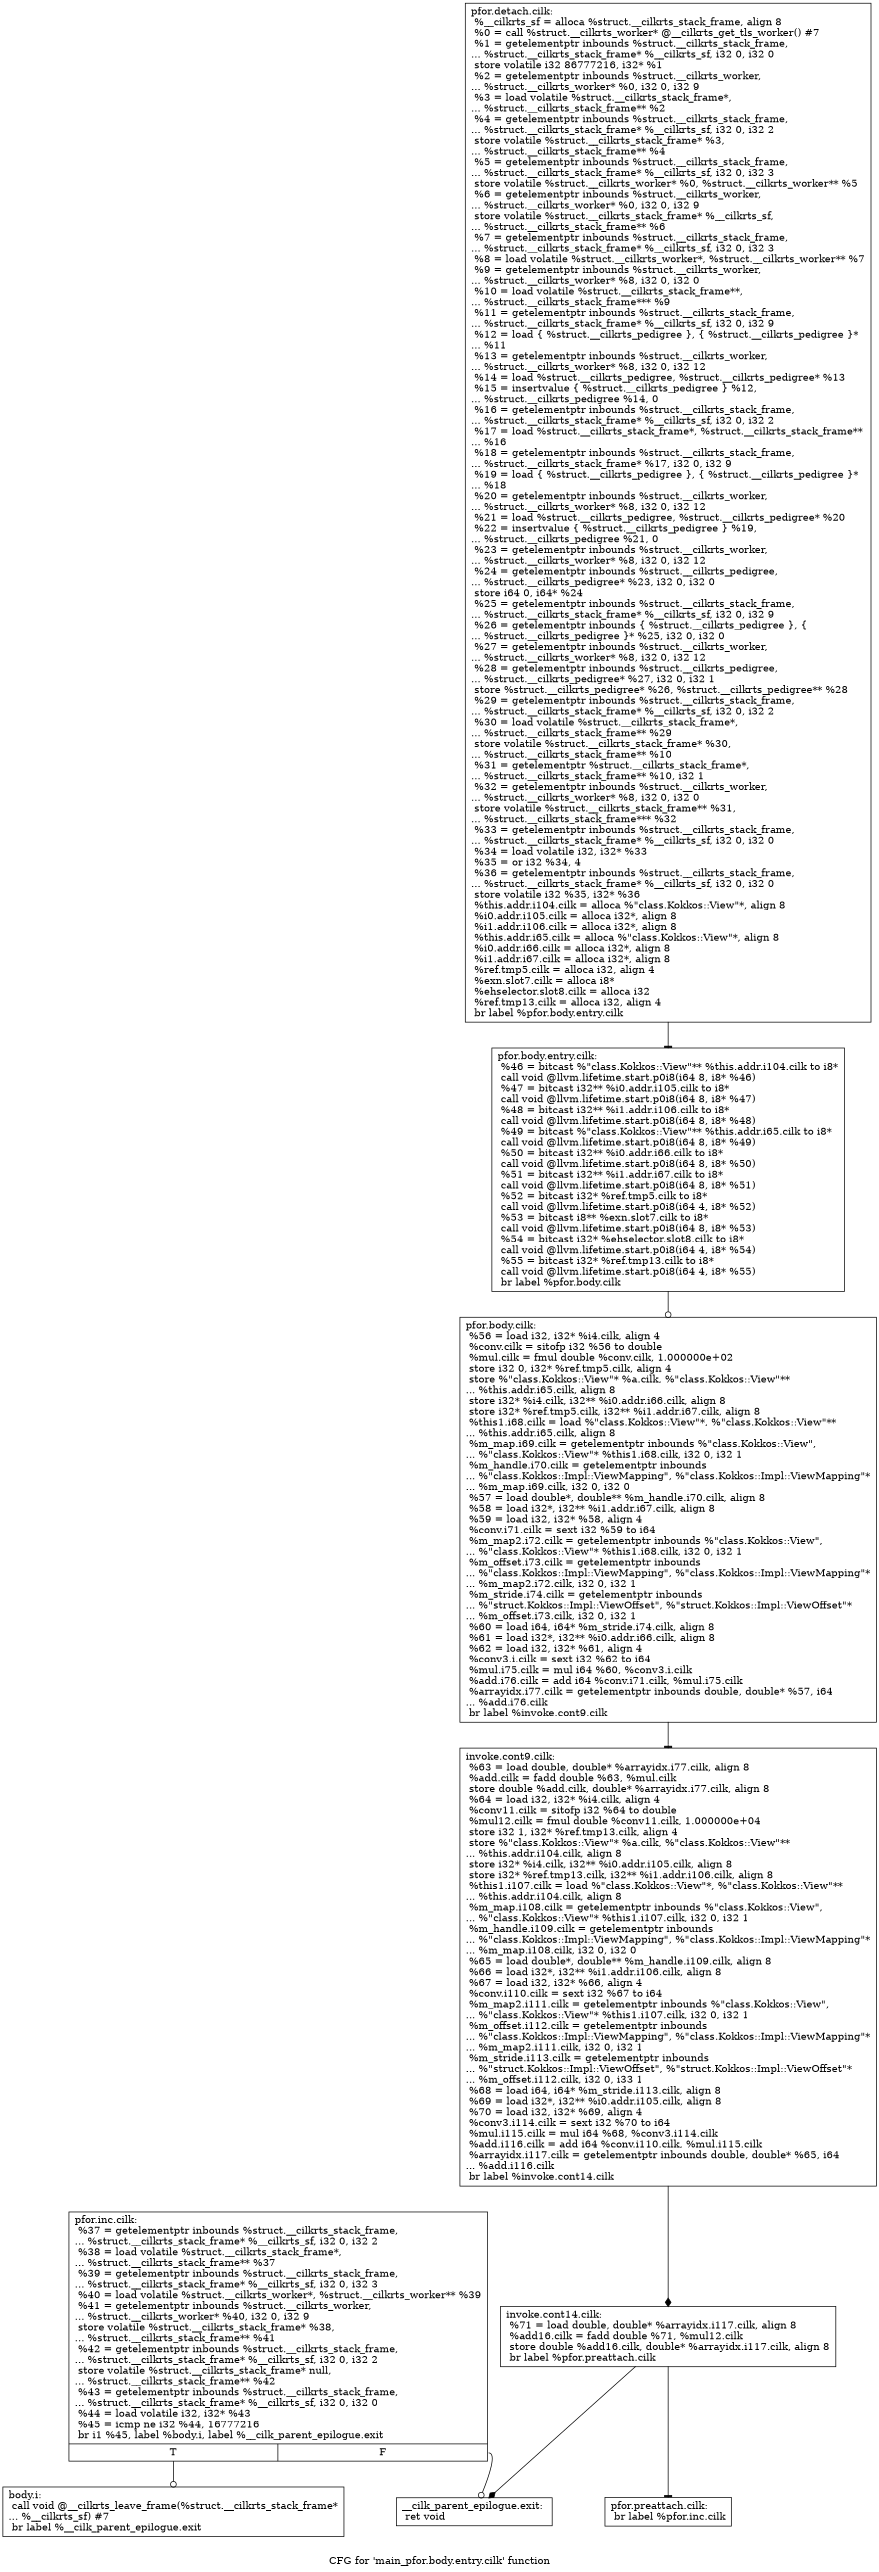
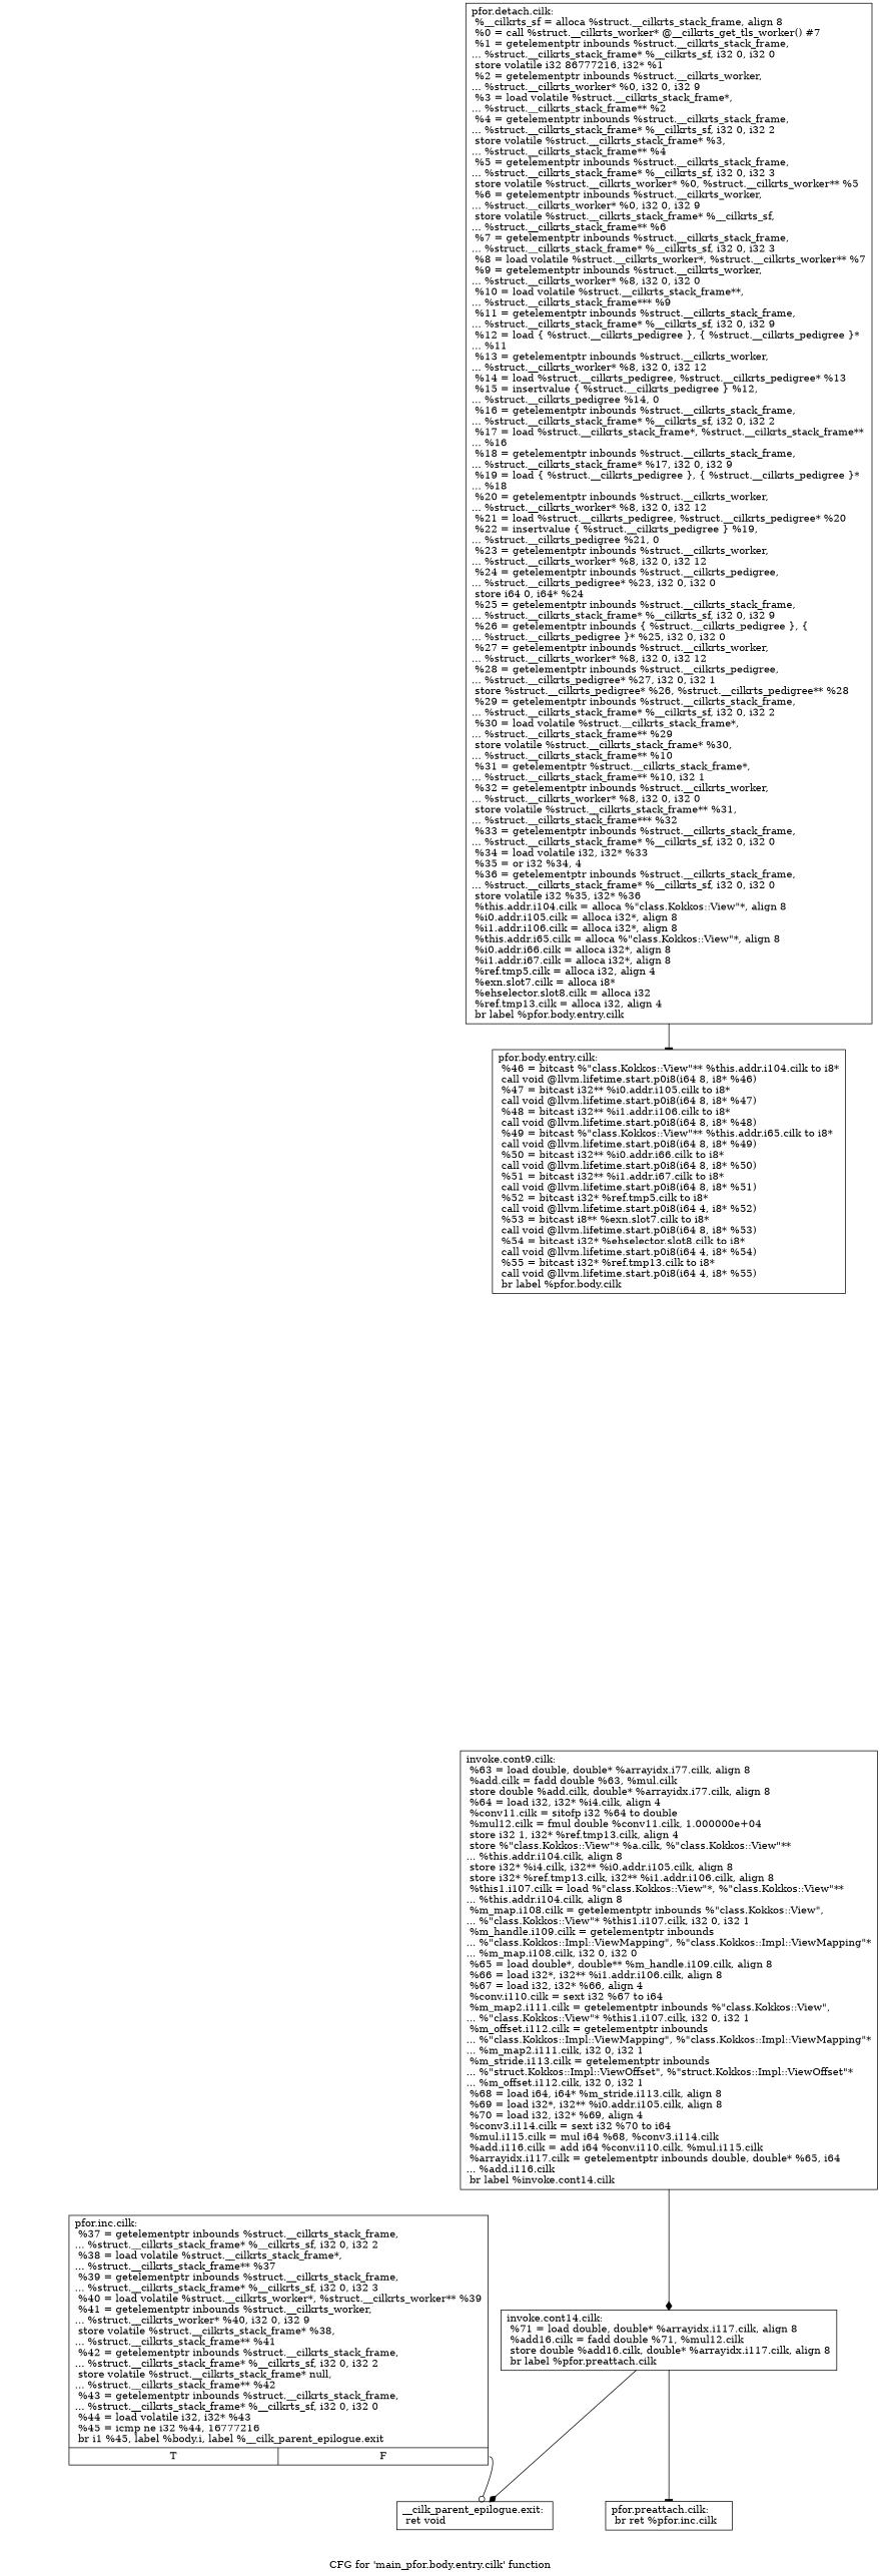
  digraph {
    fontname="DejaVu Serif"
    label="CFG for 'main_pfor.body.entry.cilk' function"
    node [fontname="DejaVu Serif" shape=record]
    edge [arrowhead=tee fontname="DejaVu Serif"]
    n1 [label="{pfor.detach.cilk:\l  %__cilkrts_sf = alloca %struct.__cilkrts_stack_frame, align 8\l  %0 = call %struct.__cilkrts_worker* @__cilkrts_get_tls_worker() #7\l  %1 = getelementptr inbounds %struct.__cilkrts_stack_frame,\l... %struct.__cilkrts_stack_frame* %__cilkrts_sf, i32 0, i32 0\l  store volatile i32 86777216, i32* %1\l  %2 = getelementptr inbounds %struct.__cilkrts_worker,\l... %struct.__cilkrts_worker* %0, i32 0, i32 9\l  %3 = load volatile %struct.__cilkrts_stack_frame*,\l... %struct.__cilkrts_stack_frame** %2\l  %4 = getelementptr inbounds %struct.__cilkrts_stack_frame,\l... %struct.__cilkrts_stack_frame* %__cilkrts_sf, i32 0, i32 2\l  store volatile %struct.__cilkrts_stack_frame* %3,\l... %struct.__cilkrts_stack_frame** %4\l  %5 = getelementptr inbounds %struct.__cilkrts_stack_frame,\l... %struct.__cilkrts_stack_frame* %__cilkrts_sf, i32 0, i32 3\l  store volatile %struct.__cilkrts_worker* %0, %struct.__cilkrts_worker** %5\l  %6 = getelementptr inbounds %struct.__cilkrts_worker,\l... %struct.__cilkrts_worker* %0, i32 0, i32 9\l  store volatile %struct.__cilkrts_stack_frame* %__cilkrts_sf,\l... %struct.__cilkrts_stack_frame** %6\l  %7 = getelementptr inbounds %struct.__cilkrts_stack_frame,\l... %struct.__cilkrts_stack_frame* %__cilkrts_sf, i32 0, i32 3\l  %8 = load volatile %struct.__cilkrts_worker*, %struct.__cilkrts_worker** %7\l  %9 = getelementptr inbounds %struct.__cilkrts_worker,\l... %struct.__cilkrts_worker* %8, i32 0, i32 0\l  %10 = load volatile %struct.__cilkrts_stack_frame**,\l... %struct.__cilkrts_stack_frame*** %9\l  %11 = getelementptr inbounds %struct.__cilkrts_stack_frame,\l... %struct.__cilkrts_stack_frame* %__cilkrts_sf, i32 0, i32 9\l  %12 = load \{ %struct.__cilkrts_pedigree \}, \{ %struct.__cilkrts_pedigree \}*\l... %11\l  %13 = getelementptr inbounds %struct.__cilkrts_worker,\l... %struct.__cilkrts_worker* %8, i32 0, i32 12\l  %14 = load %struct.__cilkrts_pedigree, %struct.__cilkrts_pedigree* %13\l  %15 = insertvalue \{ %struct.__cilkrts_pedigree \} %12,\l... %struct.__cilkrts_pedigree %14, 0\l  %16 = getelementptr inbounds %struct.__cilkrts_stack_frame,\l... %struct.__cilkrts_stack_frame* %__cilkrts_sf, i32 0, i32 2\l  %17 = load %struct.__cilkrts_stack_frame*, %struct.__cilkrts_stack_frame**\l... %16\l  %18 = getelementptr inbounds %struct.__cilkrts_stack_frame,\l... %struct.__cilkrts_stack_frame* %17, i32 0, i32 9\l  %19 = load \{ %struct.__cilkrts_pedigree \}, \{ %struct.__cilkrts_pedigree \}*\l... %18\l  %20 = getelementptr inbounds %struct.__cilkrts_worker,\l... %struct.__cilkrts_worker* %8, i32 0, i32 12\l  %21 = load %struct.__cilkrts_pedigree, %struct.__cilkrts_pedigree* %20\l  %22 = insertvalue \{ %struct.__cilkrts_pedigree \} %19,\l... %struct.__cilkrts_pedigree %21, 0\l  %23 = getelementptr inbounds %struct.__cilkrts_worker,\l... %struct.__cilkrts_worker* %8, i32 0, i32 12\l  %24 = getelementptr inbounds %struct.__cilkrts_pedigree,\l... %struct.__cilkrts_pedigree* %23, i32 0, i32 0\l  store i64 0, i64* %24\l  %25 = getelementptr inbounds %struct.__cilkrts_stack_frame,\l... %struct.__cilkrts_stack_frame* %__cilkrts_sf, i32 0, i32 9\l  %26 = getelementptr inbounds \{ %struct.__cilkrts_pedigree \}, \{\l... %struct.__cilkrts_pedigree \}* %25, i32 0, i32 0\l  %27 = getelementptr inbounds %struct.__cilkrts_worker,\l... %struct.__cilkrts_worker* %8, i32 0, i32 12\l  %28 = getelementptr inbounds %struct.__cilkrts_pedigree,\l... %struct.__cilkrts_pedigree* %27, i32 0, i32 1\l  store %struct.__cilkrts_pedigree* %26, %struct.__cilkrts_pedigree** %28\l  %29 = getelementptr inbounds %struct.__cilkrts_stack_frame,\l... %struct.__cilkrts_stack_frame* %__cilkrts_sf, i32 0, i32 2\l  %30 = load volatile %struct.__cilkrts_stack_frame*,\l... %struct.__cilkrts_stack_frame** %29\l  store volatile %struct.__cilkrts_stack_frame* %30,\l... %struct.__cilkrts_stack_frame** %10\l  %31 = getelementptr %struct.__cilkrts_stack_frame*,\l... %struct.__cilkrts_stack_frame** %10, i32 1\l  %32 = getelementptr inbounds %struct.__cilkrts_worker,\l... %struct.__cilkrts_worker* %8, i32 0, i32 0\l  store volatile %struct.__cilkrts_stack_frame** %31,\l... %struct.__cilkrts_stack_frame*** %32\l  %33 = getelementptr inbounds %struct.__cilkrts_stack_frame,\l... %struct.__cilkrts_stack_frame* %__cilkrts_sf, i32 0, i32 0\l  %34 = load volatile i32, i32* %33\l  %35 = or i32 %34, 4\l  %36 = getelementptr inbounds %struct.__cilkrts_stack_frame,\l... %struct.__cilkrts_stack_frame* %__cilkrts_sf, i32 0, i32 0\l  store volatile i32 %35, i32* %36\l  %this.addr.i104.cilk = alloca %\"class.Kokkos::View\"*, align 8\l  %i0.addr.i105.cilk = alloca i32*, align 8\l  %i1.addr.i106.cilk = alloca i32*, align 8\l  %this.addr.i65.cilk = alloca %\"class.Kokkos::View\"*, align 8\l  %i0.addr.i66.cilk = alloca i32*, align 8\l  %i1.addr.i67.cilk = alloca i32*, align 8\l  %ref.tmp5.cilk = alloca i32, align 4\l  %exn.slot7.cilk = alloca i8*\l  %ehselector.slot8.cilk = alloca i32\l  %ref.tmp13.cilk = alloca i32, align 4\l  br label %pfor.body.entry.cilk\l}"]
    n2 [label="{pfor.body.entry.cilk:                             \l  %46 = bitcast %\"class.Kokkos::View\"** %this.addr.i104.cilk to i8*\l  call void @llvm.lifetime.start.p0i8(i64 8, i8* %46)\l  %47 = bitcast i32** %i0.addr.i105.cilk to i8*\l  call void @llvm.lifetime.start.p0i8(i64 8, i8* %47)\l  %48 = bitcast i32** %i1.addr.i106.cilk to i8*\l  call void @llvm.lifetime.start.p0i8(i64 8, i8* %48)\l  %49 = bitcast %\"class.Kokkos::View\"** %this.addr.i65.cilk to i8*\l  call void @llvm.lifetime.start.p0i8(i64 8, i8* %49)\l  %50 = bitcast i32** %i0.addr.i66.cilk to i8*\l  call void @llvm.lifetime.start.p0i8(i64 8, i8* %50)\l  %51 = bitcast i32** %i1.addr.i67.cilk to i8*\l  call void @llvm.lifetime.start.p0i8(i64 8, i8* %51)\l  %52 = bitcast i32* %ref.tmp5.cilk to i8*\l  call void @llvm.lifetime.start.p0i8(i64 4, i8* %52)\l  %53 = bitcast i8** %exn.slot7.cilk to i8*\l  call void @llvm.lifetime.start.p0i8(i64 8, i8* %53)\l  %54 = bitcast i32* %ehselector.slot8.cilk to i8*\l  call void @llvm.lifetime.start.p0i8(i64 4, i8* %54)\l  %55 = bitcast i32* %ref.tmp13.cilk to i8*\l  call void @llvm.lifetime.start.p0i8(i64 4, i8* %55)\l  br label %pfor.body.cilk\l}"]
-   n3 [label="{pfor.body.cilk:                                   \l  %56 = load i32, i32* %i4.cilk, align 4\l  %conv.cilk = sitofp i32 %56 to double\l  %mul.cilk = fmul double %conv.cilk, 1.000000e+02\l  store i32 0, i32* %ref.tmp5.cilk, align 4\l  store %\"class.Kokkos::View\"* %a.cilk, %\"class.Kokkos::View\"**\l... %this.addr.i65.cilk, align 8\l  store i32* %i4.cilk, i32** %i0.addr.i66.cilk, align 8\l  store i32* %ref.tmp5.cilk, i32** %i1.addr.i67.cilk, align 8\l  %this1.i68.cilk = load %\"class.Kokkos::View\"*, %\"class.Kokkos::View\"**\l... %this.addr.i65.cilk, align 8\l  %m_map.i69.cilk = getelementptr inbounds %\"class.Kokkos::View\",\l... %\"class.Kokkos::View\"* %this1.i68.cilk, i32 0, i32 1\l  %m_handle.i70.cilk = getelementptr inbounds\l... %\"class.Kokkos::Impl::ViewMapping\", %\"class.Kokkos::Impl::ViewMapping\"*\l... %m_map.i69.cilk, i32 0, i32 0\l  %57 = load double*, double** %m_handle.i70.cilk, align 8\l  %58 = load i32*, i32** %i1.addr.i67.cilk, align 8\l  %59 = load i32, i32* %58, align 4\l  %conv.i71.cilk = sext i32 %59 to i64\l  %m_map2.i72.cilk = getelementptr inbounds %\"class.Kokkos::View\",\l... %\"class.Kokkos::View\"* %this1.i68.cilk, i32 0, i32 1\l  %m_offset.i73.cilk = getelementptr inbounds\l... %\"class.Kokkos::Impl::ViewMapping\", %\"class.Kokkos::Impl::ViewMapping\"*\l... %m_map2.i72.cilk, i32 0, i32 1\l  %m_stride.i74.cilk = getelementptr inbounds\l... %\"struct.Kokkos::Impl::ViewOffset\", %\"struct.Kokkos::Impl::ViewOffset\"*\l... %m_offset.i73.cilk, i32 0, i32 1\l  %60 = load i64, i64* %m_stride.i74.cilk, align 8\l  %61 = load i32*, i32** %i0.addr.i66.cilk, align 8\l  %62 = load i32, i32* %61, align 4\l  %conv3.i.cilk = sext i32 %62 to i64\l  %mul.i75.cilk = mul i64 %60, %conv3.i.cilk\l  %add.i76.cilk = add i64 %conv.i71.cilk, %mul.i75.cilk\l  %arrayidx.i77.cilk = getelementptr inbounds double, double* %57, i64\l... %add.i76.cilk\l  br label %invoke.cont9.cilk\l}"]
-   n4 [label="{invoke.cont9.cilk:                                \l  %63 = load double, double* %arrayidx.i77.cilk, align 8\l  %add.cilk = fadd double %63, %mul.cilk\l  store double %add.cilk, double* %arrayidx.i77.cilk, align 8\l  %64 = load i32, i32* %i4.cilk, align 4\l  %conv11.cilk = sitofp i32 %64 to double\l  %mul12.cilk = fmul double %conv11.cilk, 1.000000e+04\l  store i32 1, i32* %ref.tmp13.cilk, align 4\l  store %\"class.Kokkos::View\"* %a.cilk, %\"class.Kokkos::View\"**\l... %this.addr.i104.cilk, align 8\l  store i32* %i4.cilk, i32** %i0.addr.i105.cilk, align 8\l  store i32* %ref.tmp13.cilk, i32** %i1.addr.i106.cilk, align 8\l  %this1.i107.cilk = load %\"class.Kokkos::View\"*, %\"class.Kokkos::View\"**\l... %this.addr.i104.cilk, align 8\l  %m_map.i108.cilk = getelementptr inbounds %\"class.Kokkos::View\",\l... %\"class.Kokkos::View\"* %this1.i107.cilk, i32 0, i32 1\l  %m_handle.i109.cilk = getelementptr inbounds\l... %\"class.Kokkos::Impl::ViewMapping\", %\"class.Kokkos::Impl::ViewMapping\"*\l... %m_map.i108.cilk, i32 0, i32 0\l  %65 = load double*, double** %m_handle.i109.cilk, align 8\l  %66 = load i32*, i32** %i1.addr.i106.cilk, align 8\l  %67 = load i32, i32* %66, align 4\l  %conv.i110.cilk = sext i32 %67 to i64\l  %m_map2.i111.cilk = getelementptr inbounds %\"class.Kokkos::View\",\l... %\"class.Kokkos::View\"* %this1.i107.cilk, i32 0, i32 1\l  %m_offset.i112.cilk = getelementptr inbounds\l... %\"class.Kokkos::Impl::ViewMapping\", %\"class.Kokkos::Impl::ViewMapping\"*\l... %m_map2.i111.cilk, i32 0, i32 1\l  %m_stride.i113.cilk = getelementptr inbounds\l... %\"struct.Kokkos::Impl::ViewOffset\", %\"struct.Kokkos::Impl::ViewOffset\"*\l... %m_offset.i112.cilk, i32 0, i33 1\l  %68 = load i64, i64* %m_stride.i113.cilk, align 8\l  %69 = load i32*, i32** %i0.addr.i105.cilk, align 8\l  %70 = load i32, i32* %69, align 4\l  %conv3.i114.cilk = sext i32 %70 to i64\l  %mul.i115.cilk = mul i64 %68, %conv3.i114.cilk\l  %add.i116.cilk = add i64 %conv.i110.cilk, %mul.i115.cilk\l  %arrayidx.i117.cilk = getelementptr inbounds double, double* %65, i64\l... %add.i116.cilk\l  br label %invoke.cont14.cilk\l}"]
+   n4 [label="{invoke.cont9.cilk:                                \l  %63 = load double, double* %arrayidx.i77.cilk, align 8\l  %add.cilk = fadd double %63, %mul.cilk\l  store double %add.cilk, double* %arrayidx.i77.cilk, align 8\l  %64 = load i32, i32* %i4.cilk, align 4\l  %conv11.cilk = sitofp i32 %64 to double\l  %mul12.cilk = fmul double %conv11.cilk, 1.000000e+04\l  store i32 1, i32* %ref.tmp13.cilk, align 4\l  store %\"class.Kokkos::View\"* %a.cilk, %\"class.Kokkos::View\"**\l... %this.addr.i104.cilk, align 8\l  store i32* %i4.cilk, i32** %i0.addr.i105.cilk, align 8\l  store i32* %ref.tmp13.cilk, i32** %i1.addr.i106.cilk, align 8\l  %this1.i107.cilk = load %\"class.Kokkos::View\"*, %\"class.Kokkos::View\"**\l... %this.addr.i104.cilk, align 8\l  %m_map.i108.cilk = getelementptr inbounds %\"class.Kokkos::View\",\l... %\"class.Kokkos::View\"* %this1.i107.cilk, i32 0, i32 1\l  %m_handle.i109.cilk = getelementptr inbounds\l... %\"class.Kokkos::Impl::ViewMapping\", %\"class.Kokkos::Impl::ViewMapping\"*\l... %m_map.i108.cilk, i32 0, i32 0\l  %65 = load double*, double** %m_handle.i109.cilk, align 8\l  %66 = load i32*, i32** %i1.addr.i106.cilk, align 8\l  %67 = load i32, i32* %66, align 4\l  %conv.i110.cilk = sext i32 %67 to i64\l  %m_map2.i111.cilk = getelementptr inbounds %\"class.Kokkos::View\",\l... %\"class.Kokkos::View\"* %this1.i107.cilk, i32 0, i32 1\l  %m_offset.i112.cilk = getelementptr inbounds\l... %\"class.Kokkos::Impl::ViewMapping\", %\"class.Kokkos::Impl::ViewMapping\"*\l... %m_map2.i111.cilk, i32 0, i32 1\l  %m_stride.i113.cilk = getelementptr inbounds\l... %\"struct.Kokkos::Impl::ViewOffset\", %\"struct.Kokkos::Impl::ViewOffset\"*\l... %m_offset.i112.cilk, i32 0, i32 1\l  %68 = load i64, i64* %m_stride.i113.cilk, align 8\l  %69 = load i32*, i32** %i0.addr.i105.cilk, align 8\l  %70 = load i32, i32* %69, align 4\l  %conv3.i114.cilk = sext i32 %70 to i64\l  %mul.i115.cilk = mul i64 %68, %conv3.i114.cilk\l  %add.i116.cilk = add i64 %conv.i110.cilk, %mul.i115.cilk\l  %arrayidx.i117.cilk = getelementptr inbounds double, double* %65, i64\l... %add.i116.cilk\l  br label %invoke.cont14.cilk\l}"]
    n5 [label="{pfor.inc.cilk:                                    \l  %37 = getelementptr inbounds %struct.__cilkrts_stack_frame,\l... %struct.__cilkrts_stack_frame* %__cilkrts_sf, i32 0, i32 2\l  %38 = load volatile %struct.__cilkrts_stack_frame*,\l... %struct.__cilkrts_stack_frame** %37\l  %39 = getelementptr inbounds %struct.__cilkrts_stack_frame,\l... %struct.__cilkrts_stack_frame* %__cilkrts_sf, i32 0, i32 3\l  %40 = load volatile %struct.__cilkrts_worker*, %struct.__cilkrts_worker** %39\l  %41 = getelementptr inbounds %struct.__cilkrts_worker,\l... %struct.__cilkrts_worker* %40, i32 0, i32 9\l  store volatile %struct.__cilkrts_stack_frame* %38,\l... %struct.__cilkrts_stack_frame** %41\l  %42 = getelementptr inbounds %struct.__cilkrts_stack_frame,\l... %struct.__cilkrts_stack_frame* %__cilkrts_sf, i32 0, i32 2\l  store volatile %struct.__cilkrts_stack_frame* null,\l... %struct.__cilkrts_stack_frame** %42\l  %43 = getelementptr inbounds %struct.__cilkrts_stack_frame,\l... %struct.__cilkrts_stack_frame* %__cilkrts_sf, i32 0, i32 0\l  %44 = load volatile i32, i32* %43\l  %45 = icmp ne i32 %44, 16777216\l  br i1 %45, label %body.i, label %__cilk_parent_epilogue.exit\l|{<s0>T|<s1>F}}"]
-   n6 [label="{body.i:                                           \l  call void @__cilkrts_leave_frame(%struct.__cilkrts_stack_frame*\l... %__cilkrts_sf) #7\l  br label %__cilk_parent_epilogue.exit\l}"]
    n7 [label="{__cilk_parent_epilogue.exit:                      \l  ret void\l}"]
    n8 [label="{invoke.cont14.cilk:                               \l  %71 = load double, double* %arrayidx.i117.cilk, align 8\l  %add16.cilk = fadd double %71, %mul12.cilk\l  store double %add16.cilk, double* %arrayidx.i117.cilk, align 8\l  br label %pfor.preattach.cilk\l}"]
-   n9 [label="{pfor.preattach.cilk:                              \l  br label %pfor.inc.cilk\l}"]
+   n9 [label="{pfor.preattach.cilk:                              \l  br ret %pfor.inc.cilk\l}"]
    n1 -> n2
-   n2 -> n3 [arrowhead=odot]
-   n3 -> n4
    n4 -> n8 [arrowhead=diamond]
-   n5 -> n6 [arrowhead=odot tailport=s0]
    n5 -> n7 [arrowhead=odot tailport=s1]
    n8 -> n7 [arrowhead=diamond]
    n8 -> n9
  }
